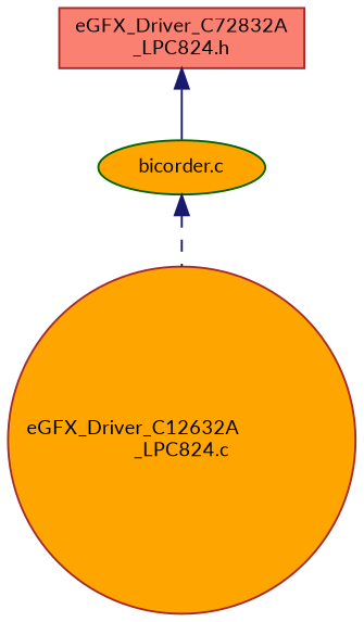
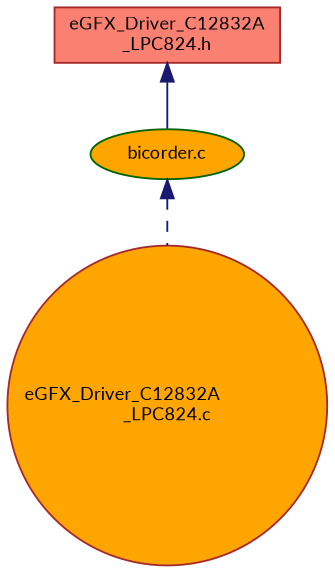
  digraph {
    fontname=Lato
    node [color=brown fillcolor=orange fontname=Lato fontsize=10 style=filled]
    edge [color=midnightblue dir=back fontname=Lato fontsize=10 labelfontname=Helvetica labelfontsize=10]
-   n1 [fillcolor=salmon fontcolor=black height=0.2 label="eGFX_Driver_C72832A\l_LPC824.h" shape=box width=0.4]
+   n1 [fillcolor=salmon fontcolor=black height=0.2 label="eGFX_Driver_C12832A\l_LPC824.h" shape=box width=0.4]
    n2 [color=darkgreen height=0.2 label="bicorder.c" shape=ellipse width=0.4]
-   n3 [height=0.2 label="eGFX_Driver_C12632A\l_LPC824.c" shape=circle width=0.4]
+   n3 [height=0.2 label="eGFX_Driver_C12832A\l_LPC824.c" shape=circle width=0.4]
    n1 -> n2 [style=solid]
    n2 -> n3 [style=dashed]
  }
